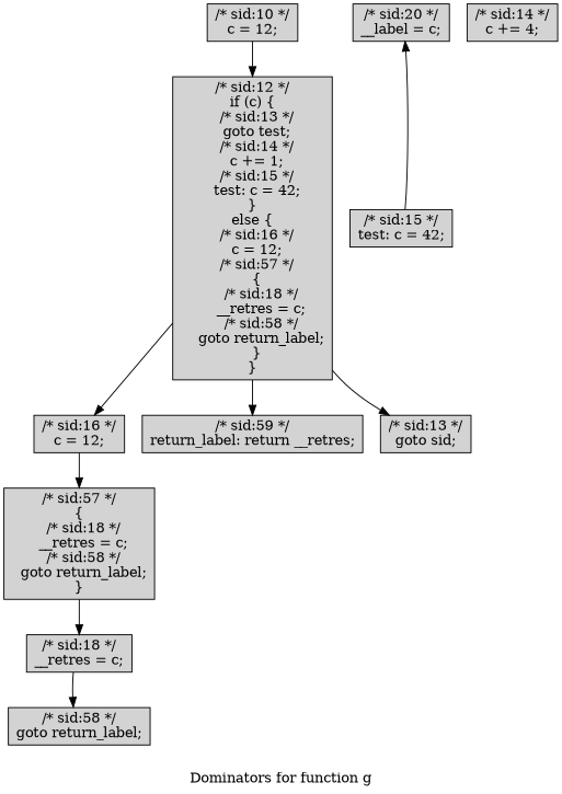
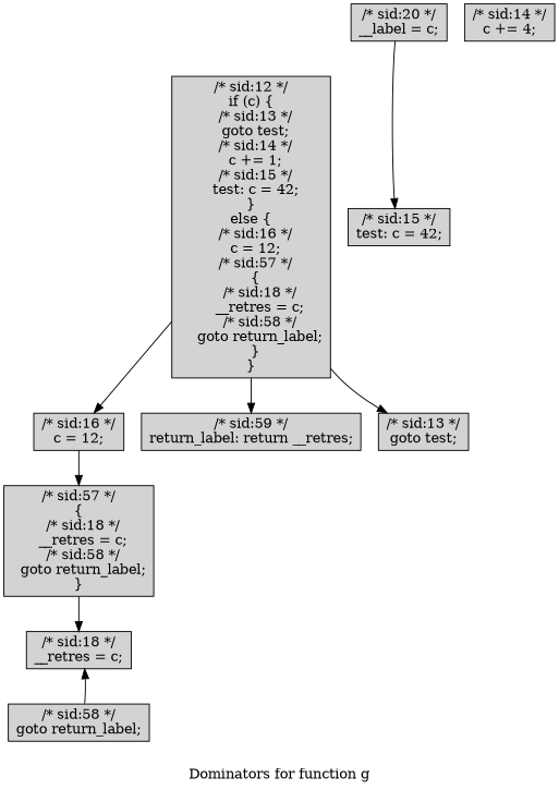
  digraph {
    label="Dominators for function g"
    node [shape=box style=filled]
    n1 [label="/* sid:16 */\nc = 12;"]
    n2 [label="/* sid:57 */\n{\n  /* sid:18 */\n  __retres = c;\n  /* sid:58 */\n  goto return_label;\n}"]
    n3 [label="/* sid:18 */\n__retres = c;"]
    n4 [label="/* sid:58 */\ngoto return_label;"]
    n5 [label="/* sid:20 */\n__label = c;"]
-   n6 [label="/* sid:10 */\nc = 12;"]
    n7 [label="/* sid:12 */\nif (c) {\n  /* sid:13 */\n  goto test;\n  /* sid:14 */\n  c += 1;\n  /* sid:15 */\n  test: c = 42;\n}\nelse {\n  /* sid:16 */\n  c = 12;\n  /* sid:57 */\n  {\n    /* sid:18 */\n    __retres = c;\n    /* sid:58 */\n    goto return_label;\n  }\n}"]
    n8 [label="/* sid:59 */\nreturn_label: return __retres;"]
-   n9 [label="/* sid:13 */\ngoto sid;"]
+   n9 [label="/* sid:13 */\ngoto test;"]
    n10 [label="/* sid:15 */\ntest: c = 42;"]
    n11 [label="/* sid:14 */\nc += 4;"]
    n1 -> n2
    n2 -> n3
-   n3 -> n4
-   n6 -> n7
+   n4 -> n3
    n7 -> n1
    n7 -> n8
    n7 -> n9
-   n10 -> n5
+   n5 -> n10
  }
